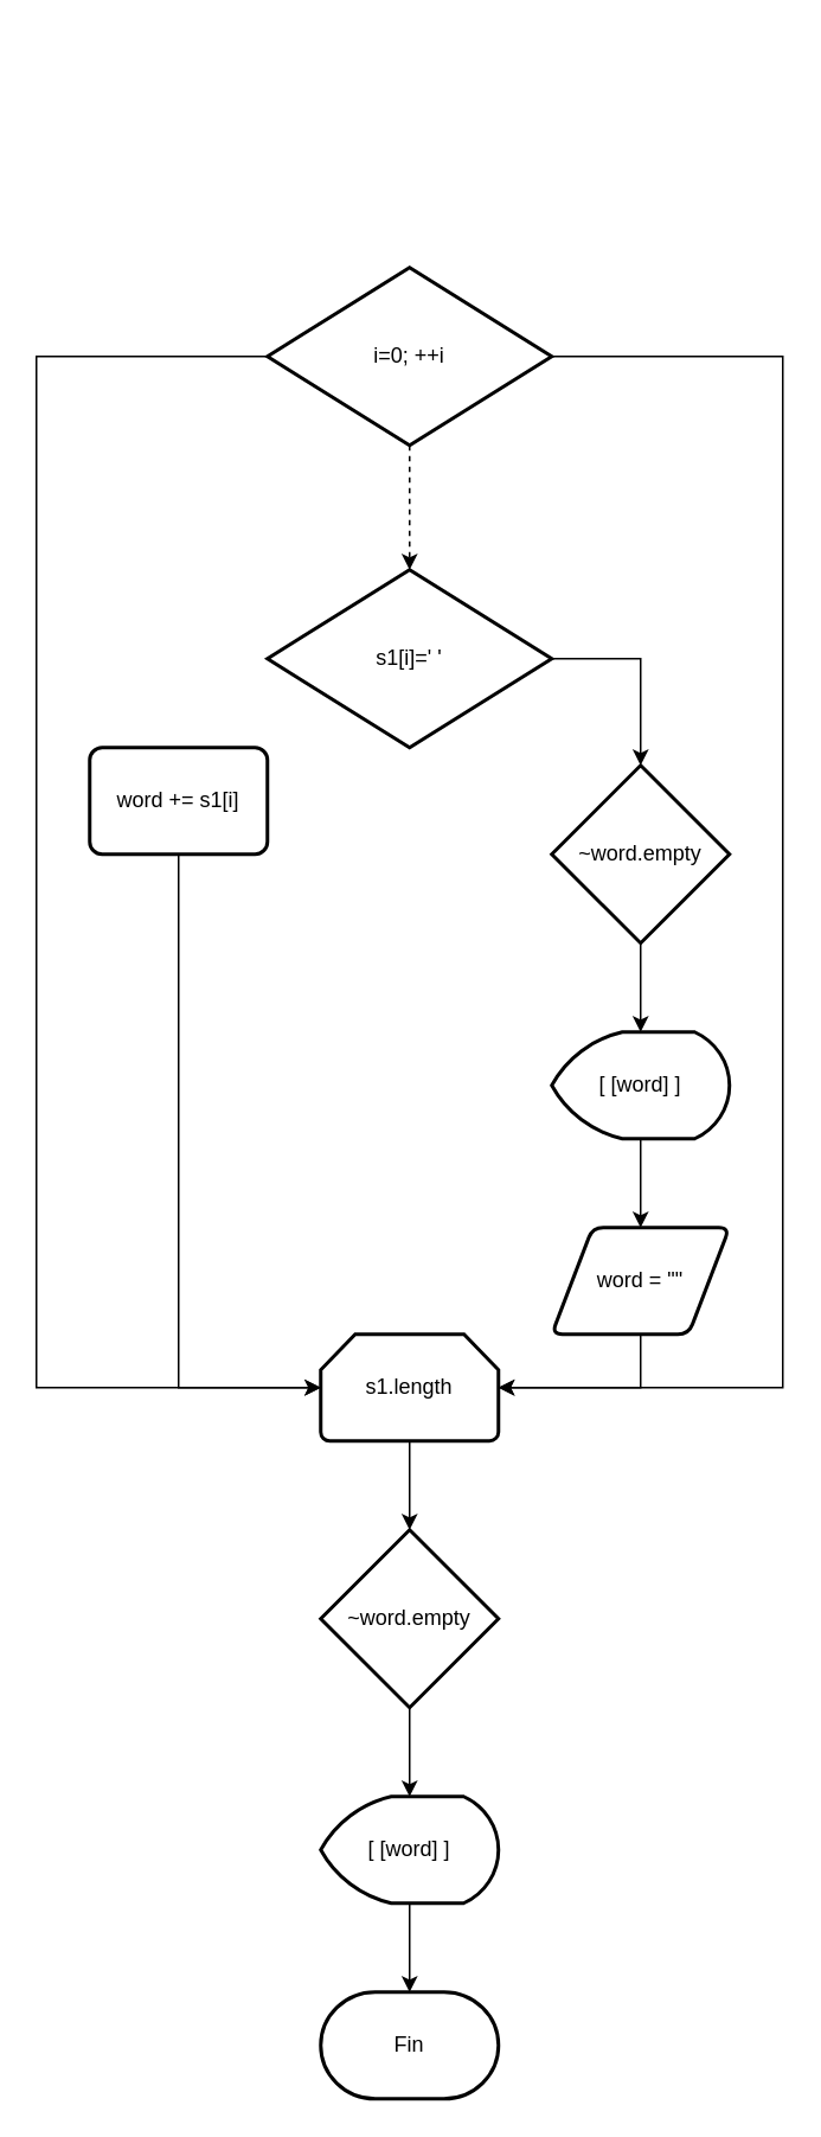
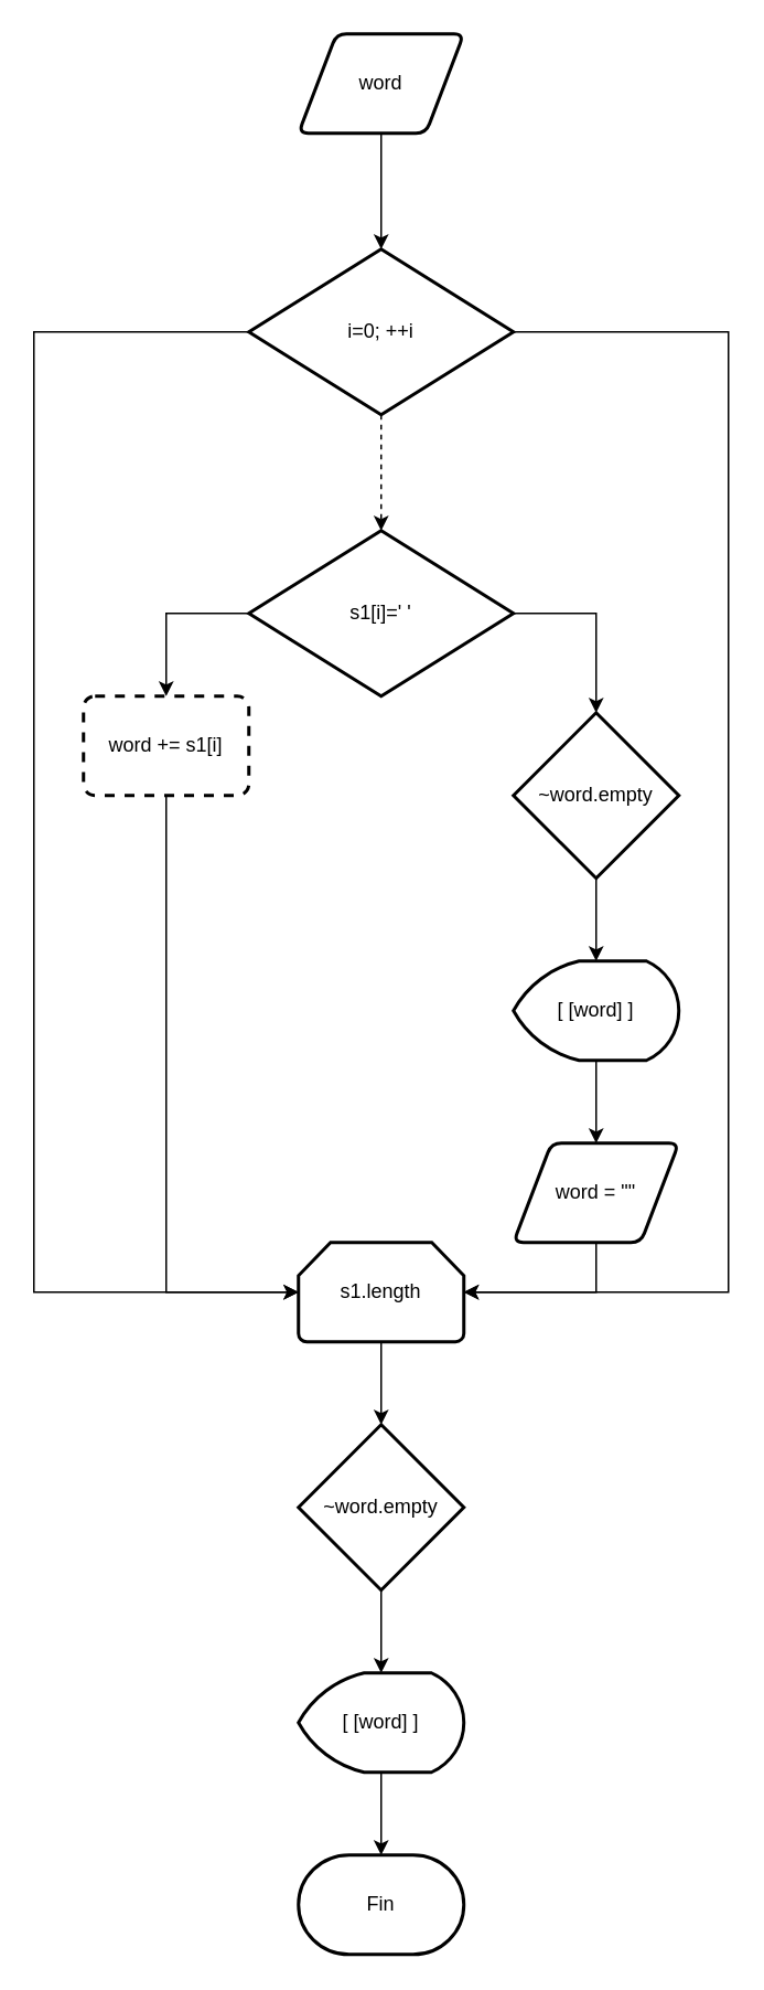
  <mxCell id="0" />
  <mxCell id="1" parent="0" />
+ <mxCell id="2" value="" style="edgeStyle=orthogonalEdgeStyle;rounded=0;orthogonalLoop=1;jettySize=auto;html=1;" edge="1" parent="1" source="3" target="7"><mxGeometry relative="1" as="geometry" /></mxCell>
+ <mxCell id="3" value="word" style="shape=parallelogram;html=1;strokeWidth=2;perimeter=parallelogramPerimeter;whiteSpace=wrap;rounded=1;arcSize=12;size=0.23;" vertex="1" parent="1"><mxGeometry x="180" y="20" width="100" height="60" as="geometry" /></mxCell>
  <mxCell id="4" value="" style="edgeStyle=orthogonalEdgeStyle;rounded=0;orthogonalLoop=1;jettySize=auto;html=1;dashed=1;" edge="1" parent="1" source="7" target="9"><mxGeometry relative="1" as="geometry" /></mxCell>
  <mxCell id="5" style="edgeStyle=orthogonalEdgeStyle;rounded=0;orthogonalLoop=1;jettySize=auto;html=1;entryX=0;entryY=0.5;entryDx=0;entryDy=0;entryPerimeter=0;" edge="1" parent="1" source="7" target="18"><mxGeometry relative="1" as="geometry"><mxPoint x="-40" y="630" as="targetPoint" /><Array as="points"><mxPoint x="20" y="200" /><mxPoint x="20" y="780" /></Array></mxGeometry></mxCell>
  <mxCell id="6" style="edgeStyle=orthogonalEdgeStyle;rounded=0;orthogonalLoop=1;jettySize=auto;html=1;entryX=1;entryY=0.5;entryDx=0;entryDy=0;entryPerimeter=0;" edge="1" parent="1" source="7" target="18"><mxGeometry relative="1" as="geometry"><mxPoint x="460" y="700" as="targetPoint" /><Array as="points"><mxPoint x="440" y="200" /><mxPoint x="440" y="780" /></Array></mxGeometry></mxCell>
  <mxCell id="7" value="i=0; ++i" style="strokeWidth=2;html=1;shape=mxgraph.flowchart.decision;whiteSpace=wrap;" vertex="1" parent="1"><mxGeometry x="150" y="150" width="160" height="100" as="geometry" /></mxCell>
+ <mxCell id="8" style="edgeStyle=orthogonalEdgeStyle;rounded=0;orthogonalLoop=1;jettySize=auto;html=1;entryX=0.5;entryY=0;entryDx=0;entryDy=0;" edge="1" parent="1" source="9" target="10"><mxGeometry relative="1" as="geometry"><Array as="points"><mxPoint x="100" y="370" /></Array></mxGeometry></mxCell>
  <mxCell id="9" value="s1[i]=' '" style="strokeWidth=2;html=1;shape=mxgraph.flowchart.decision;whiteSpace=wrap;" vertex="1" parent="1"><mxGeometry x="150" y="320" width="160" height="100" as="geometry" /></mxCell>
- <mxCell id="10" value="word += s1[i]" style="rounded=1;whiteSpace=wrap;html=1;absoluteArcSize=1;arcSize=14;strokeWidth=2;" vertex="1" parent="1"><mxGeometry x="50" y="420" width="100" height="60" as="geometry" /></mxCell>
+ <mxCell id="10" value="word += s1[i]" style="rounded=1;whiteSpace=wrap;html=1;absoluteArcSize=1;arcSize=14;strokeWidth=2;dashed=1;" vertex="1" parent="1"><mxGeometry x="50" y="420" width="100" height="60" as="geometry" /></mxCell>
  <mxCell id="11" value="" style="edgeStyle=orthogonalEdgeStyle;rounded=0;orthogonalLoop=1;jettySize=auto;html=1;" edge="1" parent="1" source="12" target="14"><mxGeometry relative="1" as="geometry" /></mxCell>
  <mxCell id="12" value="~word.empty" style="strokeWidth=2;html=1;shape=mxgraph.flowchart.decision;whiteSpace=wrap;" vertex="1" parent="1"><mxGeometry x="310" y="430" width="100" height="100" as="geometry" /></mxCell>
  <mxCell id="13" value="" style="edgeStyle=orthogonalEdgeStyle;rounded=0;orthogonalLoop=1;jettySize=auto;html=1;" edge="1" parent="1" source="14" target="16"><mxGeometry relative="1" as="geometry" /></mxCell>
  <mxCell id="14" value="[ [word] ]" style="strokeWidth=2;html=1;shape=mxgraph.flowchart.display;whiteSpace=wrap;" vertex="1" parent="1"><mxGeometry x="310" y="580" width="100" height="60" as="geometry" /></mxCell>
  <mxCell id="15" style="edgeStyle=orthogonalEdgeStyle;rounded=0;orthogonalLoop=1;jettySize=auto;html=1;entryX=0.5;entryY=0;entryDx=0;entryDy=0;entryPerimeter=0;" edge="1" parent="1" source="9" target="12"><mxGeometry relative="1" as="geometry"><Array as="points"><mxPoint x="360" y="370" /></Array></mxGeometry></mxCell>
  <mxCell id="16" value="word = &quot;&quot;" style="shape=parallelogram;html=1;strokeWidth=2;perimeter=parallelogramPerimeter;whiteSpace=wrap;rounded=1;arcSize=12;size=0.23;" vertex="1" parent="1"><mxGeometry x="310" y="690" width="100" height="60" as="geometry" /></mxCell>
  <mxCell id="17" value="" style="edgeStyle=orthogonalEdgeStyle;rounded=0;orthogonalLoop=1;jettySize=auto;html=1;" edge="1" parent="1" source="18" target="22"><mxGeometry relative="1" as="geometry" /></mxCell>
  <mxCell id="18" value="s1.length" style="strokeWidth=2;html=1;shape=mxgraph.flowchart.loop_limit;whiteSpace=wrap;" vertex="1" parent="1"><mxGeometry x="180" y="750" width="100" height="60" as="geometry" /></mxCell>
  <mxCell id="19" style="edgeStyle=orthogonalEdgeStyle;rounded=0;orthogonalLoop=1;jettySize=auto;html=1;entryX=1;entryY=0.5;entryDx=0;entryDy=0;entryPerimeter=0;" edge="1" parent="1" source="16" target="18"><mxGeometry relative="1" as="geometry"><Array as="points"><mxPoint x="360" y="780" /></Array></mxGeometry></mxCell>
  <mxCell id="20" style="edgeStyle=orthogonalEdgeStyle;rounded=0;orthogonalLoop=1;jettySize=auto;html=1;entryX=0;entryY=0.5;entryDx=0;entryDy=0;entryPerimeter=0;" edge="1" parent="1" source="10" target="18"><mxGeometry relative="1" as="geometry"><Array as="points"><mxPoint x="100" y="780" /></Array></mxGeometry></mxCell>
  <mxCell id="21" value="" style="edgeStyle=orthogonalEdgeStyle;rounded=0;orthogonalLoop=1;jettySize=auto;html=1;" edge="1" parent="1" source="22" target="24"><mxGeometry relative="1" as="geometry" /></mxCell>
  <mxCell id="22" value="~word.empty" style="strokeWidth=2;html=1;shape=mxgraph.flowchart.decision;whiteSpace=wrap;" vertex="1" parent="1"><mxGeometry x="180" y="860" width="100" height="100" as="geometry" /></mxCell>
  <mxCell id="23" value="" style="edgeStyle=orthogonalEdgeStyle;rounded=0;orthogonalLoop=1;jettySize=auto;html=1;" edge="1" parent="1" source="24" target="25"><mxGeometry relative="1" as="geometry" /></mxCell>
  <mxCell id="24" value="[ [word] ]" style="strokeWidth=2;html=1;shape=mxgraph.flowchart.display;whiteSpace=wrap;" vertex="1" parent="1"><mxGeometry x="180" y="1010" width="100" height="60" as="geometry" /></mxCell>
  <mxCell id="25" value="Fin" style="strokeWidth=2;html=1;shape=mxgraph.flowchart.terminator;whiteSpace=wrap;" vertex="1" parent="1"><mxGeometry x="180" y="1120" width="100" height="60" as="geometry" /></mxCell>
